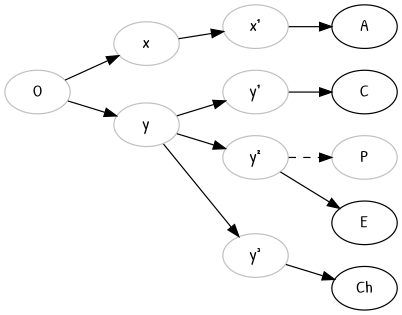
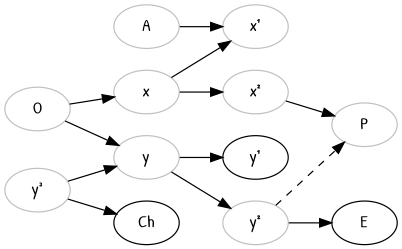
  digraph {
    fontname="Patrick Hand"
    rankdir=LR
    node [color=grey fontname="Patrick Hand"]
    edge [fontname="Patrick Hand"]
    O
    x
    y
    n4 [label="x¹"]
-   n6 [label="y¹"]
+   n5 [label="x²"]
+   n6 [color=black label="y¹"]
    n7 [label="y²"]
    n8 [label="y³"]
-   A [color=""]
+   A
    P
-   C [color=""]
    E [color=""]
    Ch [color=""]
    O -> x
    O -> y
    x -> n4
+   x -> n5
    y -> n6
    y -> n7
-   y -> n8
-   n4 -> A
-   n6 -> C
+   n8 -> y
+   A -> n4
+   n5 -> P
    n7 -> P [style=dashed]
    n7 -> E
    n8 -> Ch
  }
